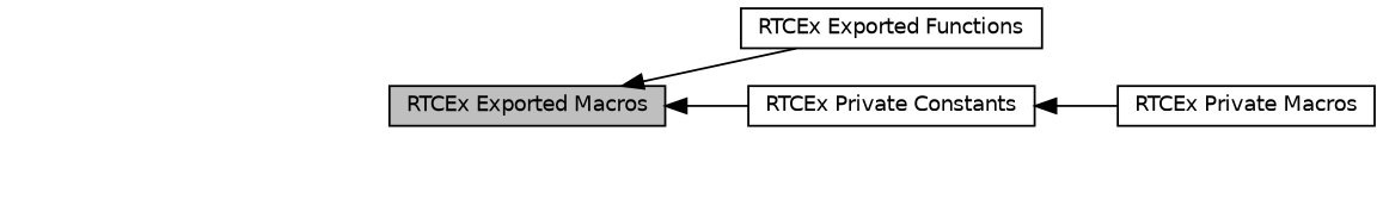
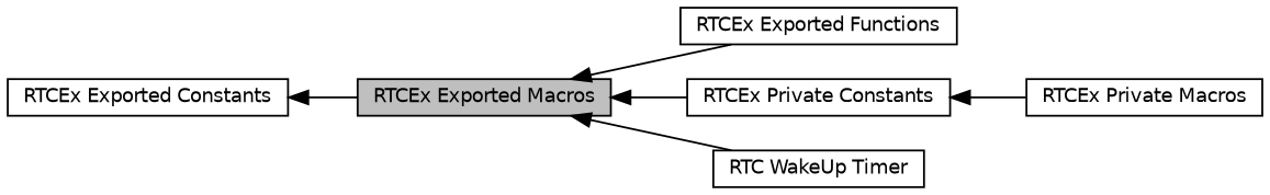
  digraph {
    rankdir=LR
    node [color=black fillcolor=white fontname=Helvetica fontsize=10 shape=box style=filled]
    edge [dir=back fontname=Helvetica fontsize=10 labelfontname=Helvetica labelfontsize=10 shape=plaintext style=solid]
+   n1 [height=0.2 label="RTCEx Exported Constants" width=0.4]
    n2 [fillcolor=grey75 fontcolor=black height=0.2 label="RTCEx Exported Macros" width=0.4]
    n3 [height=0.2 label="RTCEx Exported Functions" width=0.4]
    n4 [height=0.2 label="RTCEx Private Constants" width=0.4]
+   n5 [height=0.2 label="RTC WakeUp Timer" width=0.4]
    n6 [height=0.2 label="RTCEx Private Macros" width=0.4]
+   n1 -> n2
    n2 -> n3
    n2 -> n4
+   n2 -> n5
    n4 -> n6
  }
